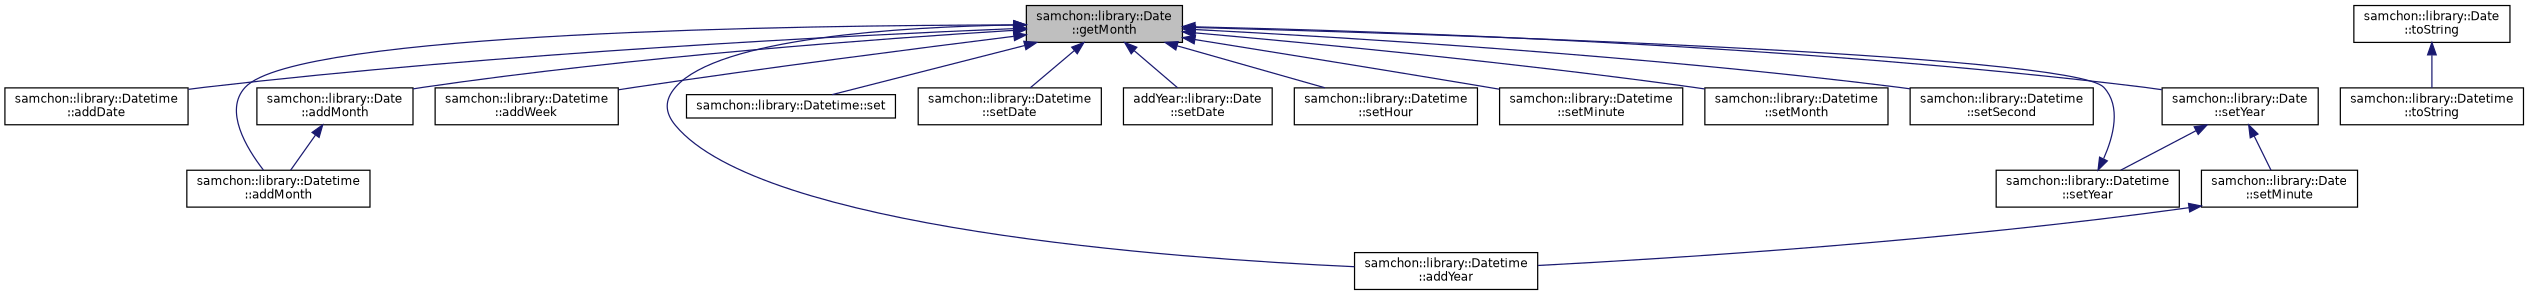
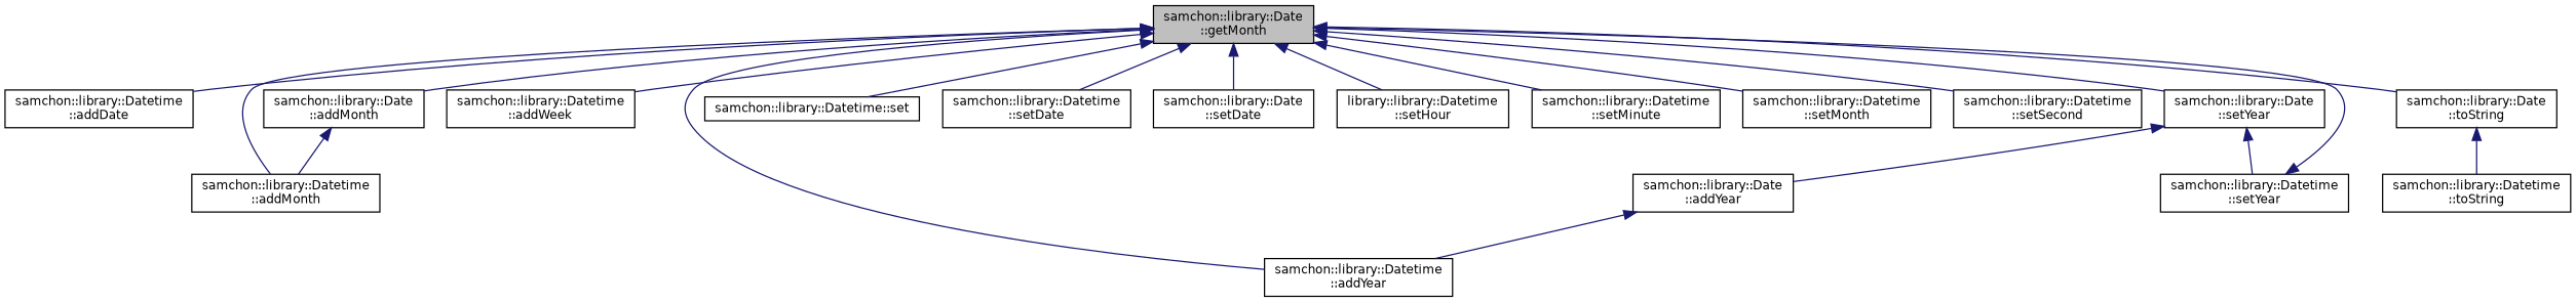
  digraph {
    rankdir=TB
    node [color=black fillcolor=white fontname=Helvetica fontsize=10 shape=record style=filled]
    edge [color=midnightblue dir=back fontname=Helvetica fontsize=10 labelfontname=Helvetica labelfontsize=10 style=solid]
    n1 [fillcolor=grey75 fontcolor=black height=0.2 label="samchon::library::Date\l::getMonth" width=0.4]
    n2 [height=0.2 label="samchon::library::Datetime\l::addDate" width=0.4]
    n3 [height=0.2 label="samchon::library::Datetime\l::addMonth" width=0.4]
    n4 [height=0.2 label="samchon::library::Date\l::addMonth" width=0.4]
    n5 [height=0.2 label="samchon::library::Datetime\l::addWeek" width=0.4]
    n6 [height=0.2 label="samchon::library::Datetime\l::addYear" width=0.4]
    n7 [height=0.2 label="samchon::library::Datetime::set" width=0.4]
    n8 [height=0.2 label="samchon::library::Datetime\l::setDate" width=0.4]
-   n9 [height=0.2 label="addYear::library::Date\l::setDate" width=0.4]
-   n10 [height=0.2 label="samchon::library::Datetime\l::setHour" width=0.4]
+   n9 [height=0.2 label="samchon::library::Date\l::setDate" width=0.4]
+   n10 [height=0.2 label="library::library::Datetime\l::setHour" width=0.4]
    n11 [height=0.2 label="samchon::library::Datetime\l::setMinute" width=0.4]
    n12 [height=0.2 label="samchon::library::Datetime\l::setMonth" width=0.4]
    n13 [height=0.2 label="samchon::library::Datetime\l::setSecond" width=0.4]
    n14 [height=0.2 label="samchon::library::Date\l::setYear" width=0.4]
    n15 [height=0.2 label="samchon::library::Date\l::toString" width=0.4]
    n16 [height=0.2 label="samchon::library::Datetime\l::setYear" width=0.4]
-   n17 [height=0.2 label="samchon::library::Date\l::setMinute" width=0.4]
+   n17 [height=0.2 label="samchon::library::Date\l::addYear" width=0.4]
    n18 [height=0.2 label="samchon::library::Datetime\l::toString" width=0.4]
    n1 -> n2
    n1 -> n3
    n1 -> n4
    n1 -> n5
    n1 -> n6
    n1 -> n7
    n1 -> n8
    n1 -> n9
    n1 -> n10
    n1 -> n11
    n1 -> n12
    n1 -> n13
    n1 -> n14
+   n1 -> n15
    n4 -> n3
    n14 -> n16
    n14 -> n17
    n15 -> n18
    n16 -> n1
    n17 -> n6
  }
